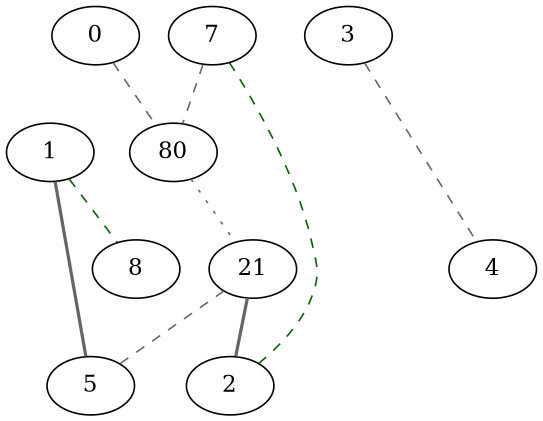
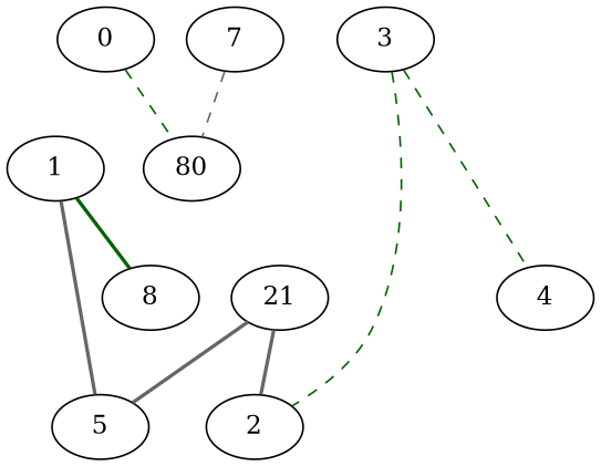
  strict graph {
    node [weight=0]
    edge [color=gray40 style=dashed weight=0]
    1
    5
    8
    n4 [label=80]
    0
    n6 [label=21]
    2
    7
    3
    4
    1 -- 5 [style=bold]
-   1 -- 8 [color=darkgreen]
-   n4 -- n6 [style=dotted]
-   0 -- n4
-   n6 -- 5
+   1 -- 8 [color=darkgreen style=bold]
+   0 -- n4 [color=darkgreen]
+   n6 -- 5 [style=bold]
    n6 -- 2 [style=bold]
    7 -- n4
-   7 -- 2 [color=darkgreen]
-   3 -- 4
+   3 -- 2 [color=darkgreen]
+   3 -- 4 [color=darkgreen]
  }
